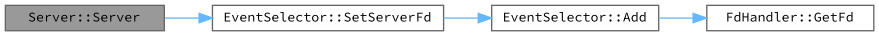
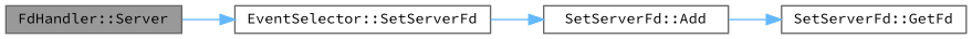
  digraph {
    fontname="Source Code Pro"
    rankdir=LR
    node [color=grey40 fillcolor=white fontname="Source Code Pro" fontsize=10 shape=box style=filled]
    edge [color=steelblue1 fontname="Source Code Pro" fontsize=10 labelfontname=Helvetica labelfontsize=10 style=solid]
-   n1 [color=gray40 fillcolor=grey60 fontcolor=black height=0.2 label="Server::Server" width=0.4]
+   n1 [color=gray40 fillcolor=grey60 fontcolor=black height=0.2 label="FdHandler::Server" width=0.4]
    n2 [height=0.2 label="EventSelector::SetServerFd" width=0.4]
-   n3 [height=0.2 label="EventSelector::Add" width=0.4]
-   n4 [height=0.2 label="FdHandler::GetFd" width=0.4]
+   n3 [height=0.2 label="SetServerFd::Add" width=0.4]
+   n4 [height=0.2 label="SetServerFd::GetFd" width=0.4]
    n1 -> n2
    n2 -> n3
    n3 -> n4
  }
